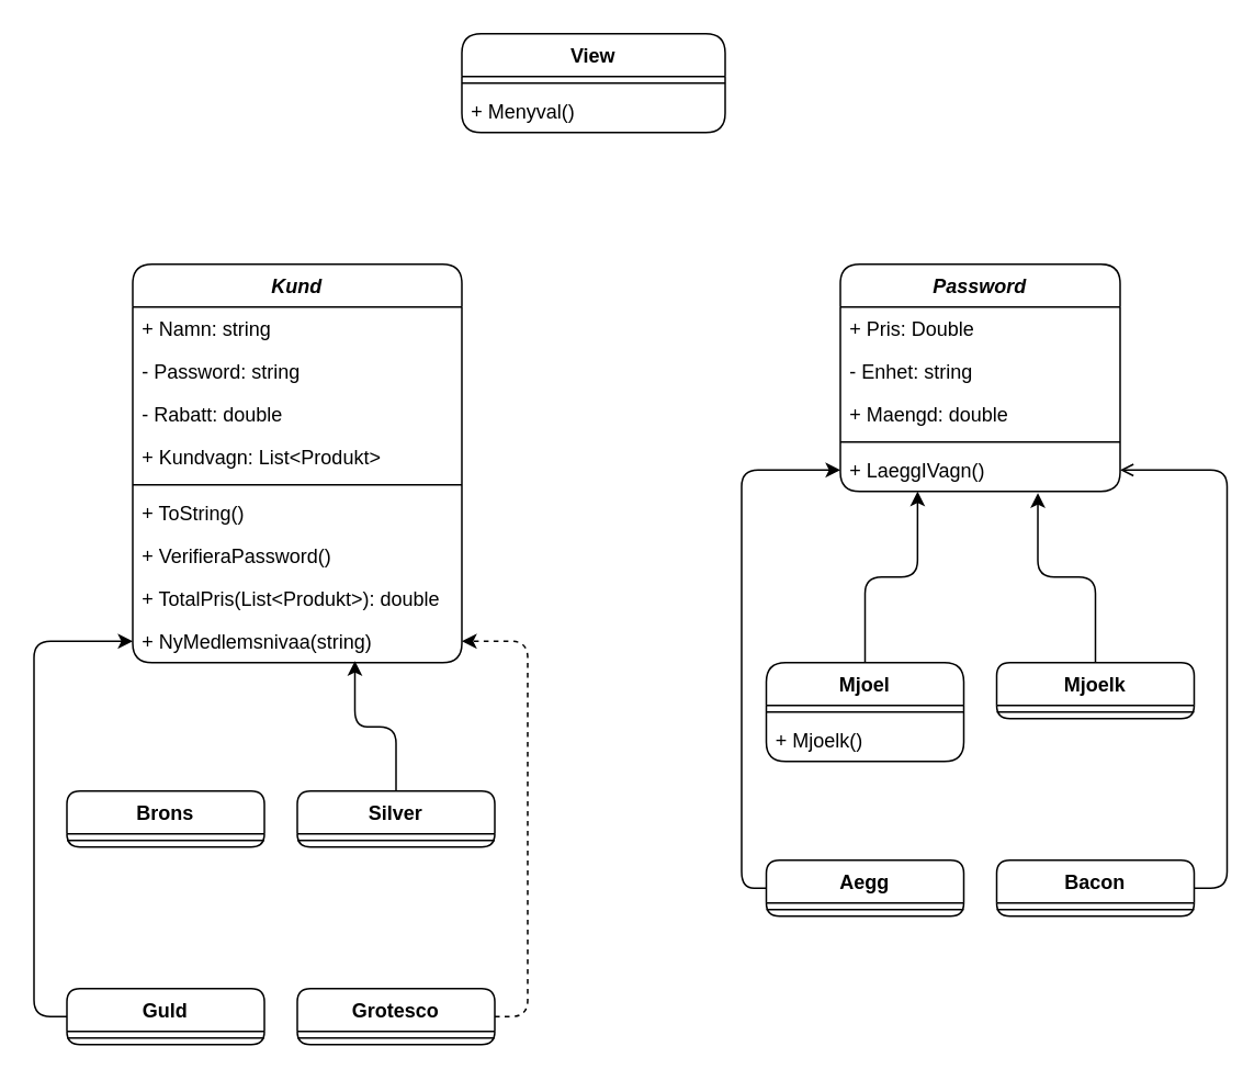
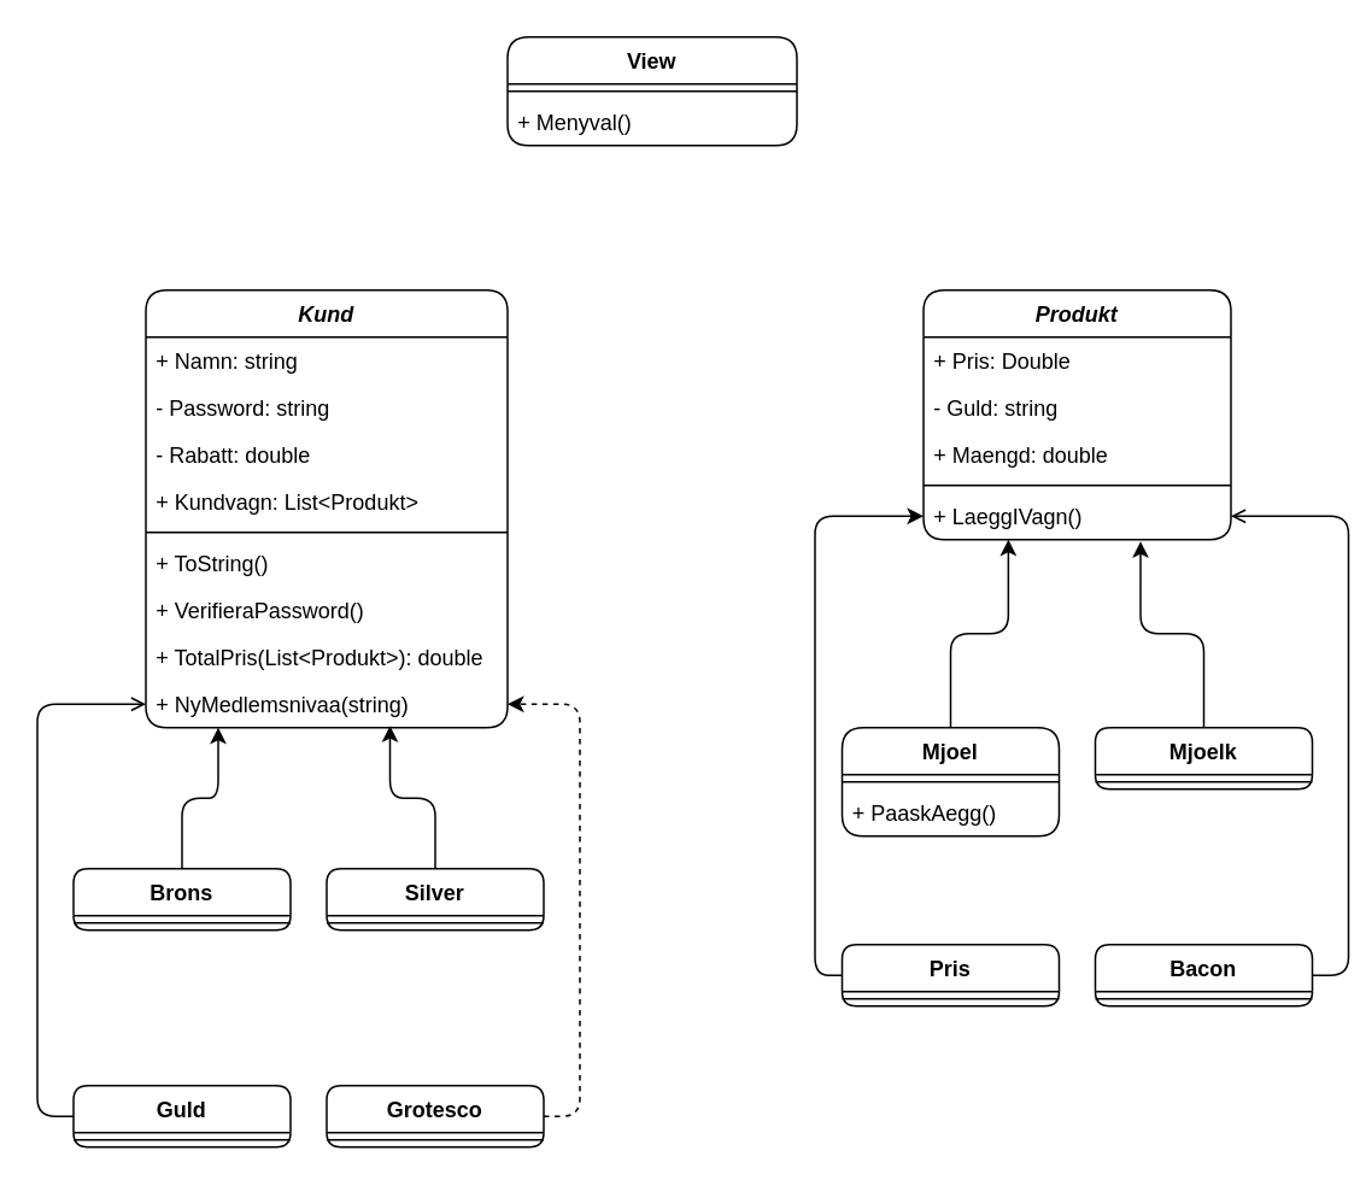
  <mxCell id="0" />
  <mxCell id="1" parent="0" />
  <mxCell id="2" value="View" style="swimlane;fontStyle=1;align=center;verticalAlign=top;childLayout=stackLayout;horizontal=1;startSize=26;horizontalStack=0;resizeParent=1;resizeParentMax=0;resizeLast=0;collapsible=1;marginBottom=0;rounded=1;" parent="1" vertex="1"><mxGeometry x="280" y="20" width="160" height="60" as="geometry" /></mxCell>
  <mxCell id="3" value="" style="line;strokeWidth=1;fillColor=none;align=left;verticalAlign=middle;spacingTop=-1;spacingLeft=3;spacingRight=3;rotatable=0;labelPosition=right;points=[];portConstraint=eastwest;strokeColor=inherit;rounded=1;" parent="2" vertex="1"><mxGeometry y="26" width="160" height="8" as="geometry" /></mxCell>
  <mxCell id="4" value="+ Menyval()" style="text;strokeColor=none;fillColor=none;align=left;verticalAlign=top;spacingLeft=4;spacingRight=4;overflow=hidden;rotatable=0;points=[[0,0.5],[1,0.5]];portConstraint=eastwest;rounded=1;" parent="2" vertex="1"><mxGeometry y="34" width="160" height="26" as="geometry" /></mxCell>
- <mxCell id="5" value="Password" style="swimlane;fontStyle=3;align=center;verticalAlign=top;childLayout=stackLayout;horizontal=1;startSize=26;horizontalStack=0;resizeParent=1;resizeParentMax=0;resizeLast=0;collapsible=1;marginBottom=0;rounded=1;" parent="1" vertex="1"><mxGeometry x="510" y="160" width="170" height="138" as="geometry" /></mxCell>
+ <mxCell id="5" value="Produkt" style="swimlane;fontStyle=3;align=center;verticalAlign=top;childLayout=stackLayout;horizontal=1;startSize=26;horizontalStack=0;resizeParent=1;resizeParentMax=0;resizeLast=0;collapsible=1;marginBottom=0;rounded=1;" parent="1" vertex="1"><mxGeometry x="510" y="160" width="170" height="138" as="geometry" /></mxCell>
  <mxCell id="6" value="+ Pris: Double" style="text;strokeColor=none;fillColor=none;align=left;verticalAlign=top;spacingLeft=4;spacingRight=4;overflow=hidden;rotatable=0;points=[[0,0.5],[1,0.5]];portConstraint=eastwest;rounded=1;" parent="5" vertex="1"><mxGeometry y="26" width="170" height="26" as="geometry" /></mxCell>
- <mxCell id="7" value="- Enhet: string" style="text;strokeColor=none;fillColor=none;align=left;verticalAlign=top;spacingLeft=4;spacingRight=4;overflow=hidden;rotatable=0;points=[[0,0.5],[1,0.5]];portConstraint=eastwest;rounded=1;" vertex="1" parent="5"><mxGeometry y="52" width="170" height="26" as="geometry" /></mxCell>
+ <mxCell id="7" value="- Guld: string" style="text;strokeColor=none;fillColor=none;align=left;verticalAlign=top;spacingLeft=4;spacingRight=4;overflow=hidden;rotatable=0;points=[[0,0.5],[1,0.5]];portConstraint=eastwest;rounded=1;" vertex="1" parent="5"><mxGeometry y="52" width="170" height="26" as="geometry" /></mxCell>
  <mxCell id="8" value="+ Maengd: double" style="text;strokeColor=none;fillColor=none;align=left;verticalAlign=top;spacingLeft=4;spacingRight=4;overflow=hidden;rotatable=0;points=[[0,0.5],[1,0.5]];portConstraint=eastwest;rounded=1;" vertex="1" parent="5"><mxGeometry y="78" width="170" height="26" as="geometry" /></mxCell>
  <mxCell id="9" value="" style="line;strokeWidth=1;fillColor=none;align=left;verticalAlign=middle;spacingTop=-1;spacingLeft=3;spacingRight=3;rotatable=0;labelPosition=right;points=[];portConstraint=eastwest;strokeColor=inherit;rounded=1;" parent="5" vertex="1"><mxGeometry y="104" width="170" height="8" as="geometry" /></mxCell>
  <mxCell id="10" value="+ LaeggIVagn()" style="text;strokeColor=none;fillColor=none;align=left;verticalAlign=top;spacingLeft=4;spacingRight=4;overflow=hidden;rotatable=0;points=[[0,0.5],[1,0.5]];portConstraint=eastwest;rounded=1;" parent="5" vertex="1"><mxGeometry y="112" width="170" height="26" as="geometry" /></mxCell>
  <mxCell id="11" value="Kund" style="swimlane;fontStyle=3;align=center;verticalAlign=top;childLayout=stackLayout;horizontal=1;startSize=26;horizontalStack=0;resizeParent=1;resizeParentMax=0;resizeLast=0;collapsible=1;marginBottom=0;rounded=1;" parent="1" vertex="1"><mxGeometry x="80" y="160" width="200" height="242" as="geometry" /></mxCell>
  <mxCell id="12" value="+ Namn: string    " style="text;strokeColor=none;fillColor=none;align=left;verticalAlign=top;spacingLeft=4;spacingRight=4;overflow=hidden;rotatable=0;points=[[0,0.5],[1,0.5]];portConstraint=eastwest;rounded=1;" parent="11" vertex="1"><mxGeometry y="26" width="200" height="26" as="geometry" /></mxCell>
  <mxCell id="13" value="- Password: string" style="text;strokeColor=none;fillColor=none;align=left;verticalAlign=top;spacingLeft=4;spacingRight=4;overflow=hidden;rotatable=0;points=[[0,0.5],[1,0.5]];portConstraint=eastwest;rounded=1;" vertex="1" parent="11"><mxGeometry y="52" width="200" height="26" as="geometry" /></mxCell>
  <mxCell id="14" value="- Rabatt: double    " style="text;strokeColor=none;fillColor=none;align=left;verticalAlign=top;spacingLeft=4;spacingRight=4;overflow=hidden;rotatable=0;points=[[0,0.5],[1,0.5]];portConstraint=eastwest;rounded=1;" vertex="1" parent="11"><mxGeometry y="78" width="200" height="26" as="geometry" /></mxCell>
  <mxCell id="15" value="+ Kundvagn: List&lt;Produkt&gt;" style="text;strokeColor=none;fillColor=none;align=left;verticalAlign=top;spacingLeft=4;spacingRight=4;overflow=hidden;rotatable=0;points=[[0,0.5],[1,0.5]];portConstraint=eastwest;rounded=1;" vertex="1" parent="11"><mxGeometry y="104" width="200" height="26" as="geometry" /></mxCell>
  <mxCell id="16" value="" style="line;strokeWidth=1;fillColor=none;align=left;verticalAlign=middle;spacingTop=-1;spacingLeft=3;spacingRight=3;rotatable=0;labelPosition=right;points=[];portConstraint=eastwest;strokeColor=inherit;rounded=1;" parent="11" vertex="1"><mxGeometry y="130" width="200" height="8" as="geometry" /></mxCell>
  <mxCell id="17" value="+ ToString()&#10;" style="text;strokeColor=none;fillColor=none;align=left;verticalAlign=top;spacingLeft=4;spacingRight=4;overflow=hidden;rotatable=0;points=[[0,0.5],[1,0.5]];portConstraint=eastwest;rounded=1;" parent="11" vertex="1"><mxGeometry y="138" width="200" height="26" as="geometry" /></mxCell>
  <mxCell id="18" value="+ VerifieraPassword()    " style="text;strokeColor=none;fillColor=none;align=left;verticalAlign=top;spacingLeft=4;spacingRight=4;overflow=hidden;rotatable=0;points=[[0,0.5],[1,0.5]];portConstraint=eastwest;rounded=1;" vertex="1" parent="11"><mxGeometry y="164" width="200" height="26" as="geometry" /></mxCell>
  <mxCell id="19" value="+ TotalPris(List&lt;Produkt&gt;): double" style="text;strokeColor=none;fillColor=none;align=left;verticalAlign=top;spacingLeft=4;spacingRight=4;overflow=hidden;rotatable=0;points=[[0,0.5],[1,0.5]];portConstraint=eastwest;rounded=1;" vertex="1" parent="11"><mxGeometry y="190" width="200" height="26" as="geometry" /></mxCell>
  <mxCell id="20" value="+ NyMedlemsnivaa(string)" style="text;strokeColor=none;fillColor=none;align=left;verticalAlign=top;spacingLeft=4;spacingRight=4;overflow=hidden;rotatable=0;points=[[0,0.5],[1,0.5]];portConstraint=eastwest;rounded=1;" vertex="1" parent="11"><mxGeometry y="216" width="200" height="26" as="geometry" /></mxCell>
+ <mxCell id="21" style="edgeStyle=orthogonalEdgeStyle;rounded=1;orthogonalLoop=1;jettySize=auto;html=1;exitX=0.5;exitY=0;exitDx=0;exitDy=0;entryX=0.2;entryY=1;entryDx=0;entryDy=0;entryPerimeter=0;" edge="1" parent="1" source="22" target="20"><mxGeometry relative="1" as="geometry" /></mxCell>
  <mxCell id="22" value="Brons" style="swimlane;fontStyle=1;align=center;verticalAlign=top;childLayout=stackLayout;horizontal=1;startSize=26;horizontalStack=0;resizeParent=1;resizeParentMax=0;resizeLast=0;collapsible=1;marginBottom=0;rounded=1;" vertex="1" parent="1"><mxGeometry x="40" y="480" width="120" height="34" as="geometry" /></mxCell>
  <mxCell id="23" value="" style="line;strokeWidth=1;fillColor=none;align=left;verticalAlign=middle;spacingTop=-1;spacingLeft=3;spacingRight=3;rotatable=0;labelPosition=right;points=[];portConstraint=eastwest;strokeColor=inherit;rounded=1;" vertex="1" parent="22"><mxGeometry y="26" width="120" height="8" as="geometry" /></mxCell>
  <mxCell id="24" style="edgeStyle=orthogonalEdgeStyle;rounded=1;orthogonalLoop=1;jettySize=auto;html=1;exitX=0.5;exitY=0;exitDx=0;exitDy=0;entryX=0.675;entryY=0.962;entryDx=0;entryDy=0;entryPerimeter=0;" edge="1" parent="1" source="25" target="20"><mxGeometry relative="1" as="geometry"><mxPoint x="200" y="420" as="targetPoint" /><Array as="points"><mxPoint x="240" y="441" /><mxPoint x="215" y="441" /></Array></mxGeometry></mxCell>
  <mxCell id="25" value="Silver" style="swimlane;fontStyle=1;align=center;verticalAlign=top;childLayout=stackLayout;horizontal=1;startSize=26;horizontalStack=0;resizeParent=1;resizeParentMax=0;resizeLast=0;collapsible=1;marginBottom=0;rounded=1;" vertex="1" parent="1"><mxGeometry x="180" y="480" width="120" height="34" as="geometry" /></mxCell>
  <mxCell id="26" value="" style="line;strokeWidth=1;fillColor=none;align=left;verticalAlign=middle;spacingTop=-1;spacingLeft=3;spacingRight=3;rotatable=0;labelPosition=right;points=[];portConstraint=eastwest;strokeColor=inherit;rounded=1;" vertex="1" parent="25"><mxGeometry y="26" width="120" height="8" as="geometry" /></mxCell>
  <mxCell id="27" value="Guld" style="swimlane;fontStyle=1;align=center;verticalAlign=top;childLayout=stackLayout;horizontal=1;startSize=26;horizontalStack=0;resizeParent=1;resizeParentMax=0;resizeLast=0;collapsible=1;marginBottom=0;rounded=1;" vertex="1" parent="1"><mxGeometry x="40" y="600" width="120" height="34" as="geometry" /></mxCell>
  <mxCell id="28" value="" style="line;strokeWidth=1;fillColor=none;align=left;verticalAlign=middle;spacingTop=-1;spacingLeft=3;spacingRight=3;rotatable=0;labelPosition=right;points=[];portConstraint=eastwest;strokeColor=inherit;rounded=1;" vertex="1" parent="27"><mxGeometry y="26" width="120" height="8" as="geometry" /></mxCell>
  <mxCell id="29" style="edgeStyle=orthogonalEdgeStyle;rounded=1;orthogonalLoop=1;jettySize=auto;html=1;entryX=1;entryY=0.5;entryDx=0;entryDy=0;exitX=1;exitY=0.5;exitDx=0;exitDy=0;dashed=1;" edge="1" parent="1" source="30" target="20"><mxGeometry relative="1" as="geometry"><Array as="points"><mxPoint x="320" y="617" /><mxPoint x="320" y="389" /></Array></mxGeometry></mxCell>
  <mxCell id="30" value="Grotesco" style="swimlane;fontStyle=1;align=center;verticalAlign=top;childLayout=stackLayout;horizontal=1;startSize=26;horizontalStack=0;resizeParent=1;resizeParentMax=0;resizeLast=0;collapsible=1;marginBottom=0;rounded=1;" vertex="1" parent="1"><mxGeometry x="180" y="600" width="120" height="34" as="geometry" /></mxCell>
  <mxCell id="31" value="" style="line;strokeWidth=1;fillColor=none;align=left;verticalAlign=middle;spacingTop=-1;spacingLeft=3;spacingRight=3;rotatable=0;labelPosition=right;points=[];portConstraint=eastwest;strokeColor=inherit;rounded=1;" vertex="1" parent="30"><mxGeometry y="26" width="120" height="8" as="geometry" /></mxCell>
- <mxCell id="32" style="edgeStyle=orthogonalEdgeStyle;rounded=1;orthogonalLoop=1;jettySize=auto;html=1;entryX=0;entryY=0.5;entryDx=0;entryDy=0;exitX=0;exitY=0.5;exitDx=0;exitDy=0;" edge="1" parent="1" source="27" target="20"><mxGeometry relative="1" as="geometry"><mxPoint x="40" y="639" as="sourcePoint" /><Array as="points"><mxPoint x="20" y="617" /><mxPoint x="20" y="389" /></Array></mxGeometry></mxCell>
+ <mxCell id="32" style="edgeStyle=orthogonalEdgeStyle;rounded=1;orthogonalLoop=1;jettySize=auto;html=1;entryX=0;entryY=0.5;entryDx=0;entryDy=0;exitX=0;exitY=0.5;exitDx=0;exitDy=0;endArrow=open;" edge="1" parent="1" source="27" target="20"><mxGeometry relative="1" as="geometry"><mxPoint x="40" y="639" as="sourcePoint" /><Array as="points"><mxPoint x="20" y="617" /><mxPoint x="20" y="389" /></Array></mxGeometry></mxCell>
  <mxCell id="33" style="edgeStyle=orthogonalEdgeStyle;rounded=1;orthogonalLoop=1;jettySize=auto;html=1;exitX=0.5;exitY=0;exitDx=0;exitDy=0;entryX=0.276;entryY=1;entryDx=0;entryDy=0;entryPerimeter=0;" edge="1" parent="1" source="34" target="10"><mxGeometry relative="1" as="geometry" /></mxCell>
  <mxCell id="34" value="Mjoel" style="swimlane;fontStyle=1;align=center;verticalAlign=top;childLayout=stackLayout;horizontal=1;startSize=26;horizontalStack=0;resizeParent=1;resizeParentMax=0;resizeLast=0;collapsible=1;marginBottom=0;rounded=1;" vertex="1" parent="1"><mxGeometry x="465" y="402" width="120" height="60" as="geometry" /></mxCell>
  <mxCell id="35" value="" style="line;strokeWidth=1;fillColor=none;align=left;verticalAlign=middle;spacingTop=-1;spacingLeft=3;spacingRight=3;rotatable=0;labelPosition=right;points=[];portConstraint=eastwest;strokeColor=inherit;rounded=1;" vertex="1" parent="34"><mxGeometry y="26" width="120" height="8" as="geometry" /></mxCell>
- <mxCell id="36" value="+ Mjoelk()" style="text;strokeColor=none;fillColor=none;align=left;verticalAlign=top;spacingLeft=4;spacingRight=4;overflow=hidden;rotatable=0;points=[[0,0.5],[1,0.5]];portConstraint=eastwest;rounded=1;" vertex="1" parent="34"><mxGeometry y="34" width="120" height="26" as="geometry" /></mxCell>
+ <mxCell id="36" value="+ PaaskAegg()" style="text;strokeColor=none;fillColor=none;align=left;verticalAlign=top;spacingLeft=4;spacingRight=4;overflow=hidden;rotatable=0;points=[[0,0.5],[1,0.5]];portConstraint=eastwest;rounded=1;" vertex="1" parent="34"><mxGeometry y="34" width="120" height="26" as="geometry" /></mxCell>
  <mxCell id="37" style="edgeStyle=orthogonalEdgeStyle;rounded=1;orthogonalLoop=1;jettySize=auto;html=1;exitX=0.5;exitY=0;exitDx=0;exitDy=0;entryX=0.706;entryY=1.038;entryDx=0;entryDy=0;entryPerimeter=0;" edge="1" parent="1" source="38" target="10"><mxGeometry relative="1" as="geometry" /></mxCell>
  <mxCell id="38" value="Mjoelk" style="swimlane;fontStyle=1;align=center;verticalAlign=top;childLayout=stackLayout;horizontal=1;startSize=26;horizontalStack=0;resizeParent=1;resizeParentMax=0;resizeLast=0;collapsible=1;marginBottom=0;rounded=1;" vertex="1" parent="1"><mxGeometry x="605" y="402" width="120" height="34" as="geometry" /></mxCell>
  <mxCell id="39" value="" style="line;strokeWidth=1;fillColor=none;align=left;verticalAlign=middle;spacingTop=-1;spacingLeft=3;spacingRight=3;rotatable=0;labelPosition=right;points=[];portConstraint=eastwest;strokeColor=inherit;rounded=1;" vertex="1" parent="38"><mxGeometry y="26" width="120" height="8" as="geometry" /></mxCell>
  <mxCell id="40" style="edgeStyle=orthogonalEdgeStyle;rounded=1;orthogonalLoop=1;jettySize=auto;html=1;entryX=0;entryY=0.5;entryDx=0;entryDy=0;exitX=0;exitY=0.5;exitDx=0;exitDy=0;" edge="1" parent="1" source="41" target="10"><mxGeometry relative="1" as="geometry"><mxPoint x="520" y="580" as="sourcePoint" /><Array as="points"><mxPoint x="450" y="539" /><mxPoint x="450" y="285" /></Array></mxGeometry></mxCell>
- <mxCell id="41" value="Aegg" style="swimlane;fontStyle=1;align=center;verticalAlign=top;childLayout=stackLayout;horizontal=1;startSize=26;horizontalStack=0;resizeParent=1;resizeParentMax=0;resizeLast=0;collapsible=1;marginBottom=0;rounded=1;" vertex="1" parent="1"><mxGeometry x="465" y="522" width="120" height="34" as="geometry" /></mxCell>
+ <mxCell id="41" value="Pris" style="swimlane;fontStyle=1;align=center;verticalAlign=top;childLayout=stackLayout;horizontal=1;startSize=26;horizontalStack=0;resizeParent=1;resizeParentMax=0;resizeLast=0;collapsible=1;marginBottom=0;rounded=1;" vertex="1" parent="1"><mxGeometry x="465" y="522" width="120" height="34" as="geometry" /></mxCell>
  <mxCell id="42" value="" style="line;strokeWidth=1;fillColor=none;align=left;verticalAlign=middle;spacingTop=-1;spacingLeft=3;spacingRight=3;rotatable=0;labelPosition=right;points=[];portConstraint=eastwest;strokeColor=inherit;rounded=1;" vertex="1" parent="41"><mxGeometry y="26" width="120" height="8" as="geometry" /></mxCell>
  <mxCell id="43" value="Bacon" style="swimlane;fontStyle=1;align=center;verticalAlign=top;childLayout=stackLayout;horizontal=1;startSize=26;horizontalStack=0;resizeParent=1;resizeParentMax=0;resizeLast=0;collapsible=1;marginBottom=0;rounded=1;" vertex="1" parent="1"><mxGeometry x="605" y="522" width="120" height="34" as="geometry" /></mxCell>
  <mxCell id="44" value="" style="line;strokeWidth=1;fillColor=none;align=left;verticalAlign=middle;spacingTop=-1;spacingLeft=3;spacingRight=3;rotatable=0;labelPosition=right;points=[];portConstraint=eastwest;strokeColor=inherit;rounded=1;" vertex="1" parent="43"><mxGeometry y="26" width="120" height="8" as="geometry" /></mxCell>
  <mxCell id="45" style="edgeStyle=orthogonalEdgeStyle;rounded=1;orthogonalLoop=1;jettySize=auto;html=1;exitX=1;exitY=0.5;exitDx=0;exitDy=0;entryX=1;entryY=0.5;entryDx=0;entryDy=0;endArrow=open;" edge="1" parent="1" source="43" target="10"><mxGeometry relative="1" as="geometry"><mxPoint x="725" y="561" as="sourcePoint" /></mxGeometry></mxCell>
